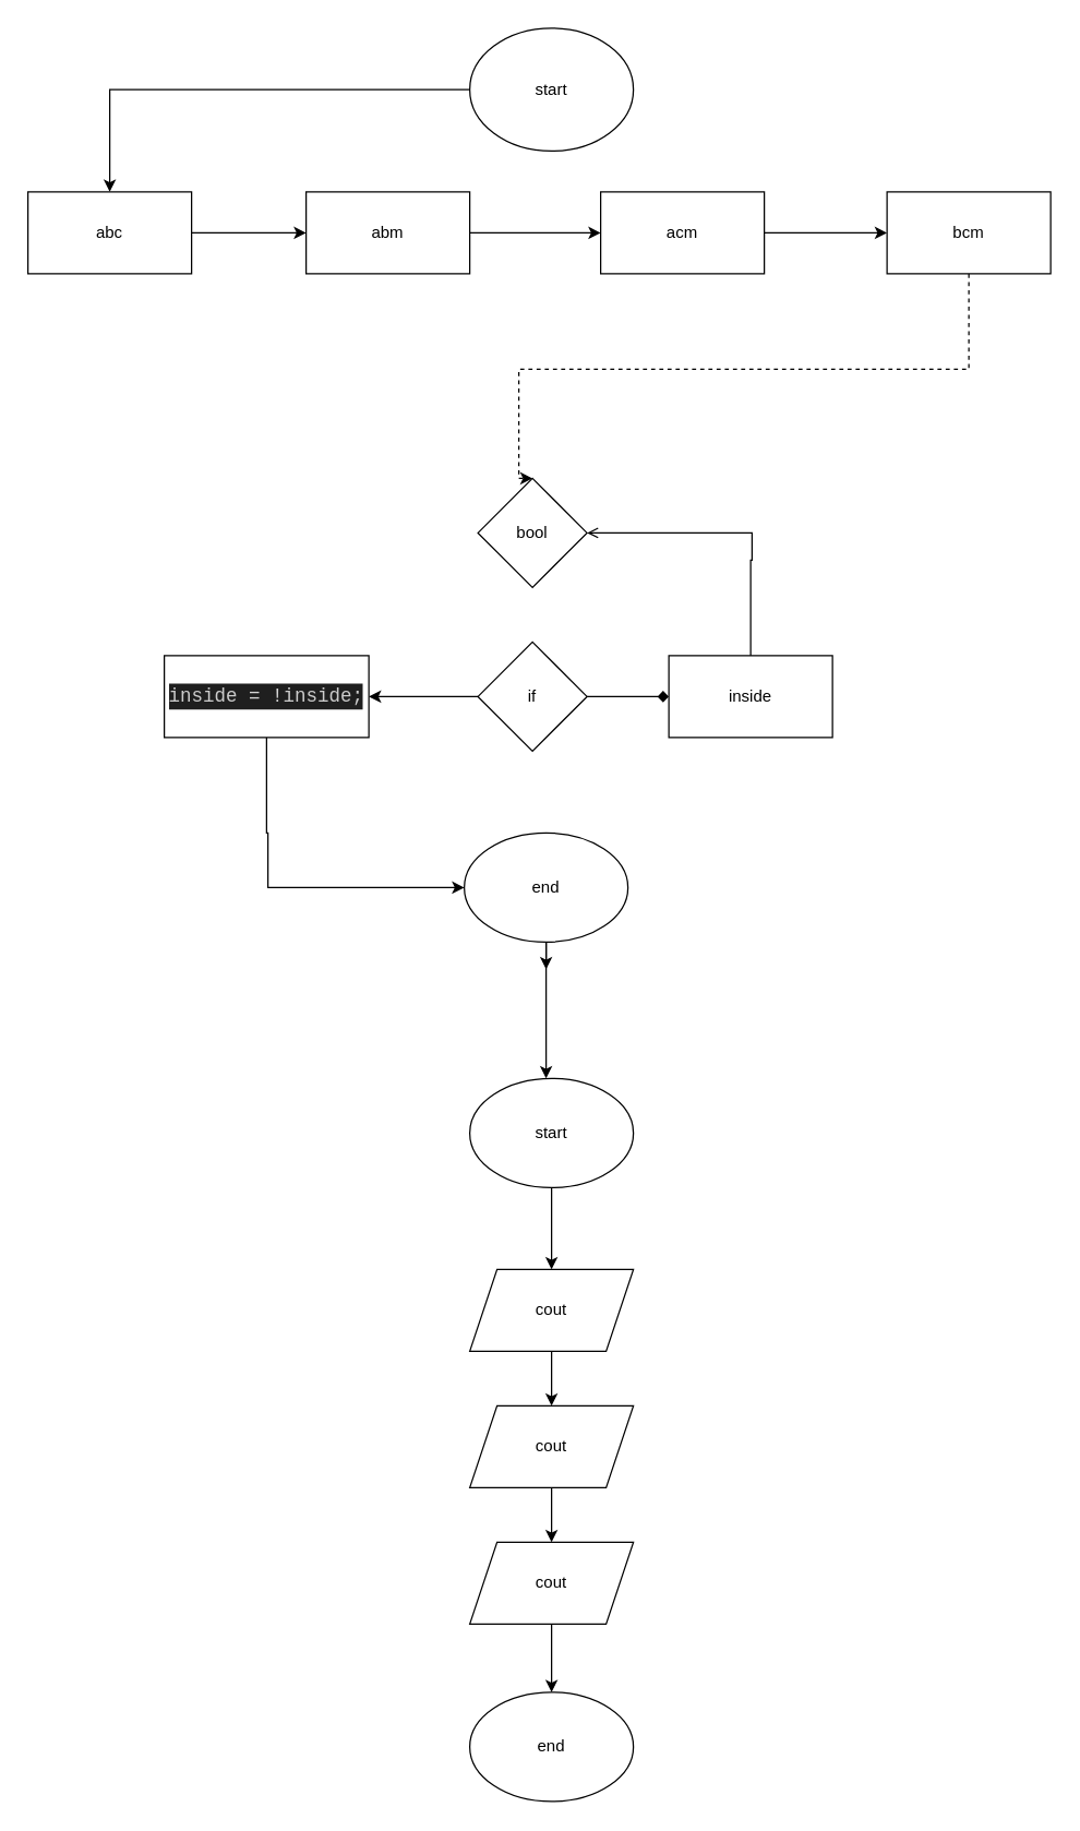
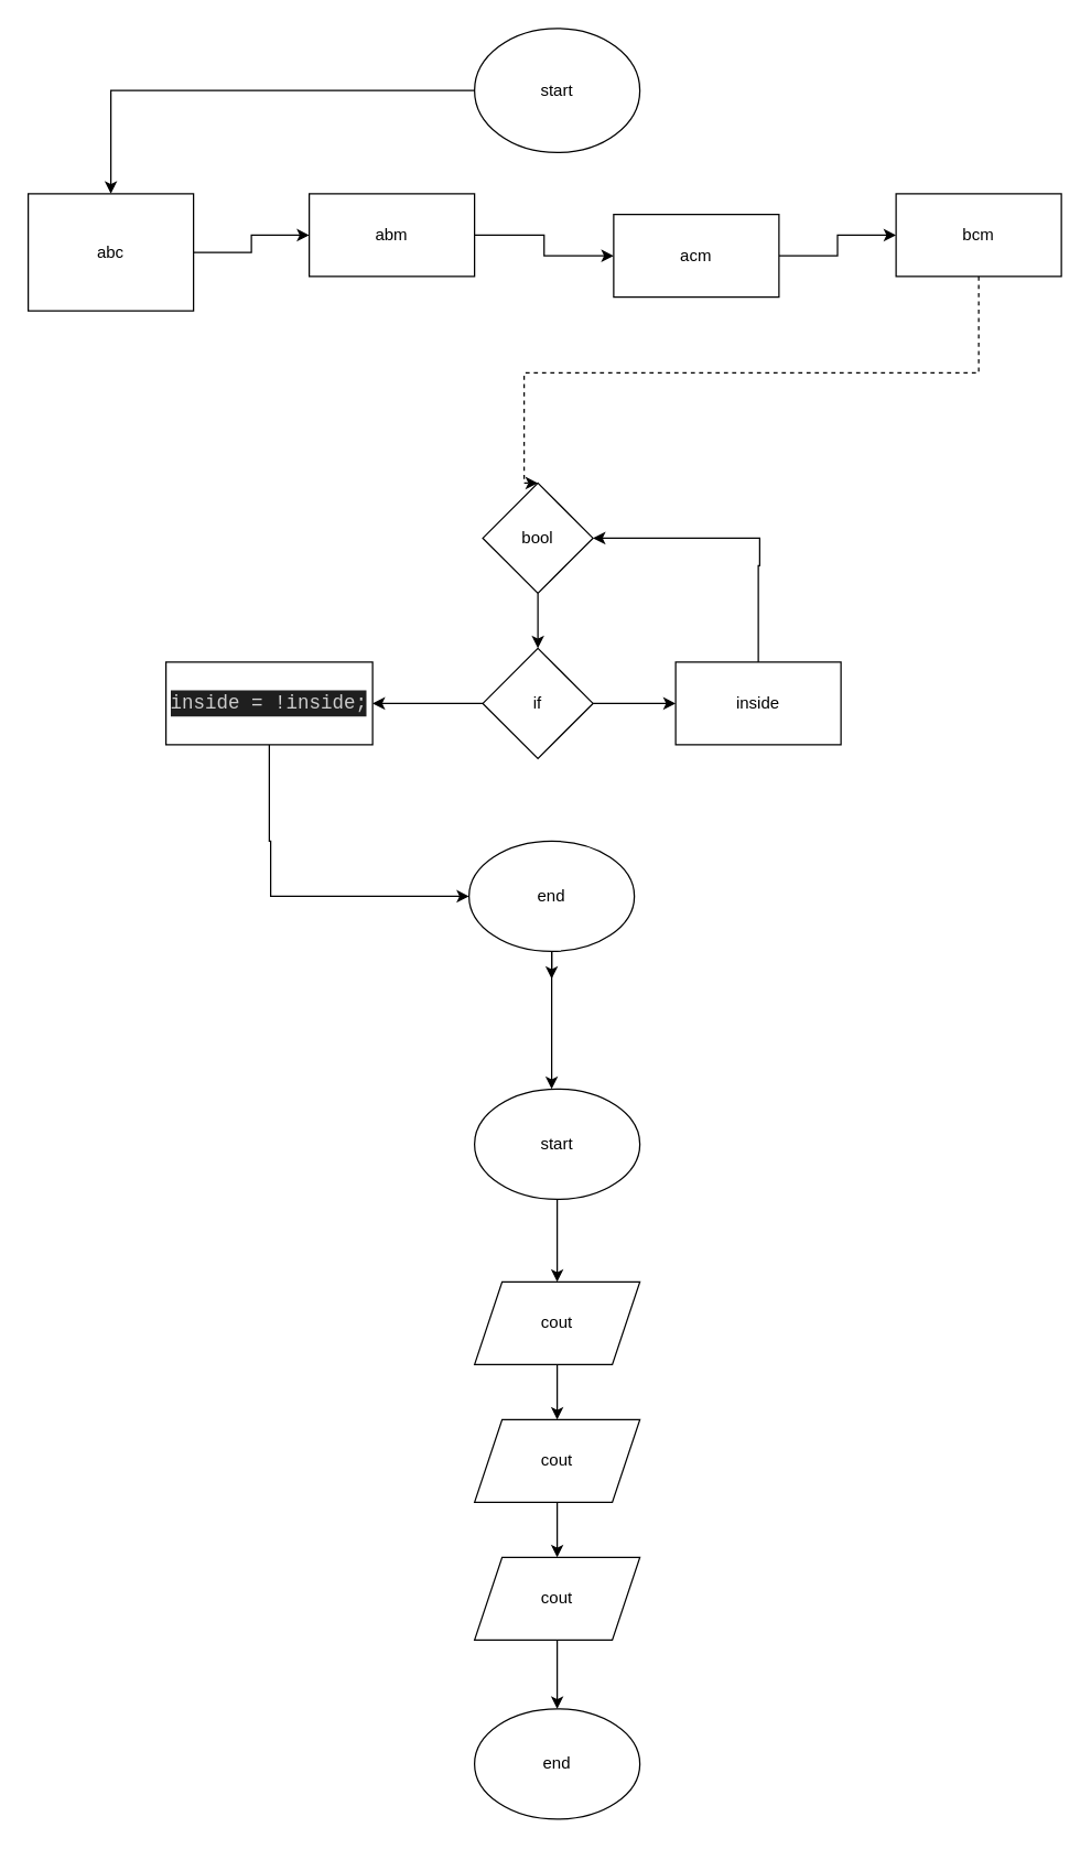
  <mxCell id="0" />
  <mxCell id="1" parent="0" />
  <mxCell id="2" style="edgeStyle=orthogonalEdgeStyle;rounded=0;orthogonalLoop=1;jettySize=auto;html=1;entryX=0.5;entryY=0;entryDx=0;entryDy=0;" edge="1" parent="1" source="3" target="5"><mxGeometry relative="1" as="geometry" /></mxCell>
  <mxCell id="3" value="start" style="ellipse;whiteSpace=wrap;html=1;" vertex="1" parent="1"><mxGeometry x="344" width="120" height="90" as="geometry" y="20" /></mxCell>
  <mxCell id="4" style="edgeStyle=orthogonalEdgeStyle;rounded=0;orthogonalLoop=1;jettySize=auto;html=1;entryX=0;entryY=0.5;entryDx=0;entryDy=0;" edge="1" parent="1" source="5" target="7"><mxGeometry relative="1" as="geometry" /></mxCell>
- <mxCell id="5" value="abc" style="rounded=0;whiteSpace=wrap;html=1;" vertex="1" parent="1"><mxGeometry x="20" y="140" width="120" height="60" as="geometry" /></mxCell>
+ <mxCell id="5" value="abc" style="rounded=0;whiteSpace=wrap;html=1;" vertex="1" parent="1"><mxGeometry x="20" y="140" width="120" height="85" as="geometry" /></mxCell>
  <mxCell id="6" style="edgeStyle=orthogonalEdgeStyle;rounded=0;orthogonalLoop=1;jettySize=auto;html=1;" edge="1" parent="1" source="7" target="9"><mxGeometry relative="1" as="geometry" /></mxCell>
  <mxCell id="7" value="abm" style="rounded=0;whiteSpace=wrap;html=1;" vertex="1" parent="1"><mxGeometry x="224" y="140" width="120" height="60" as="geometry" /></mxCell>
  <mxCell id="8" style="edgeStyle=orthogonalEdgeStyle;rounded=0;orthogonalLoop=1;jettySize=auto;html=1;" edge="1" parent="1" source="9" target="11"><mxGeometry relative="1" as="geometry" /></mxCell>
- <mxCell id="9" value="acm" style="rounded=0;whiteSpace=wrap;html=1;" vertex="1" parent="1"><mxGeometry x="440" y="140" width="120" height="60" as="geometry" /></mxCell>
+ <mxCell id="9" value="acm" style="rounded=0;whiteSpace=wrap;html=1;" vertex="1" parent="1"><mxGeometry x="445" y="155" width="120" height="60" as="geometry" /></mxCell>
  <mxCell id="10" style="edgeStyle=orthogonalEdgeStyle;rounded=0;orthogonalLoop=1;jettySize=auto;html=1;entryX=0.5;entryY=0;entryDx=0;entryDy=0;dashed=1;" edge="1" parent="1" source="11" target="13"><mxGeometry relative="1" as="geometry"><mxPoint x="510" y="280" as="targetPoint" /><Array as="points"><mxPoint x="710" y="270" /><mxPoint x="380" y="270" /><mxPoint x="380" y="350" /></Array></mxGeometry></mxCell>
  <mxCell id="11" value="bcm" style="rounded=0;whiteSpace=wrap;html=1;" vertex="1" parent="1"><mxGeometry x="650" y="140" width="120" height="60" as="geometry" /></mxCell>
+ <mxCell id="12" style="edgeStyle=orthogonalEdgeStyle;rounded=0;orthogonalLoop=1;jettySize=auto;html=1;" edge="1" parent="1" source="13" target="16"><mxGeometry relative="1" as="geometry"><mxPoint x="390" y="510" as="targetPoint" /></mxGeometry></mxCell>
  <mxCell id="13" value="bool" style="rhombus;whiteSpace=wrap;html=1;" vertex="1" parent="1"><mxGeometry x="350" y="350" width="80" height="80" as="geometry" /></mxCell>
  <mxCell id="14" style="edgeStyle=orthogonalEdgeStyle;rounded=0;orthogonalLoop=1;jettySize=auto;html=1;" edge="1" parent="1" source="16" target="18"><mxGeometry relative="1" as="geometry"><mxPoint x="390" y="640" as="targetPoint" /></mxGeometry></mxCell>
- <mxCell id="15" style="edgeStyle=orthogonalEdgeStyle;rounded=0;orthogonalLoop=1;jettySize=auto;html=1;endArrow=diamond;" edge="1" parent="1" source="16" target="20"><mxGeometry relative="1" as="geometry"><mxPoint x="550" y="510" as="targetPoint" /></mxGeometry></mxCell>
+ <mxCell id="15" style="edgeStyle=orthogonalEdgeStyle;rounded=0;orthogonalLoop=1;jettySize=auto;html=1;" edge="1" parent="1" source="16" target="20"><mxGeometry relative="1" as="geometry"><mxPoint x="550" y="510" as="targetPoint" /></mxGeometry></mxCell>
  <mxCell id="16" value="if" style="rhombus;whiteSpace=wrap;html=1;" vertex="1" parent="1"><mxGeometry x="350" y="470" width="80" height="80" as="geometry" /></mxCell>
  <mxCell id="17" style="edgeStyle=orthogonalEdgeStyle;rounded=0;orthogonalLoop=1;jettySize=auto;html=1;" edge="1" parent="1" source="18" target="23"><mxGeometry relative="1" as="geometry"><mxPoint x="400" y="650" as="targetPoint" /><Array as="points"><mxPoint x="195" y="610" /><mxPoint x="196" y="610" /></Array></mxGeometry></mxCell>
  <mxCell id="18" value="&lt;div style=&quot;color: rgb(204, 204, 204); background-color: rgb(31, 31, 31); font-family: Consolas, &amp;quot;Courier New&amp;quot;, monospace; font-size: 14px; line-height: 19px; white-space: pre;&quot;&gt;inside &lt;span style=&quot;color: #d4d4d4;&quot;&gt;=&lt;/span&gt; &lt;span style=&quot;color: #d4d4d4;&quot;&gt;!&lt;/span&gt;inside;&lt;/div&gt;" style="rounded=0;whiteSpace=wrap;html=1;" vertex="1" parent="1"><mxGeometry x="120" y="480" width="150" height="60" as="geometry" /></mxCell>
- <mxCell id="19" style="edgeStyle=orthogonalEdgeStyle;rounded=0;orthogonalLoop=1;jettySize=auto;html=1;endArrow=open;" edge="1" parent="1" source="20" target="13"><mxGeometry relative="1" as="geometry"><mxPoint x="550" y="360" as="targetPoint" /><Array as="points"><mxPoint x="550" y="410" /><mxPoint x="551" y="410" /><mxPoint x="551" y="390" /></Array></mxGeometry></mxCell>
+ <mxCell id="19" style="edgeStyle=orthogonalEdgeStyle;rounded=0;orthogonalLoop=1;jettySize=auto;html=1;" edge="1" parent="1" source="20" target="13"><mxGeometry relative="1" as="geometry"><mxPoint x="550" y="360" as="targetPoint" /><Array as="points"><mxPoint x="550" y="410" /><mxPoint x="551" y="410" /><mxPoint x="551" y="390" /></Array></mxGeometry></mxCell>
  <mxCell id="20" value="inside" style="rounded=0;whiteSpace=wrap;html=1;" vertex="1" parent="1"><mxGeometry x="490" y="480" width="120" height="60" as="geometry" /></mxCell>
  <mxCell id="21" style="edgeStyle=orthogonalEdgeStyle;rounded=0;orthogonalLoop=1;jettySize=auto;html=1;" edge="1" parent="1" source="23"><mxGeometry relative="1" as="geometry"><mxPoint x="400" y="710" as="targetPoint" /></mxGeometry></mxCell>
  <mxCell id="22" style="edgeStyle=orthogonalEdgeStyle;rounded=0;orthogonalLoop=1;jettySize=auto;html=1;" edge="1" parent="1" source="23"><mxGeometry relative="1" as="geometry"><mxPoint x="400" y="790" as="targetPoint" /></mxGeometry></mxCell>
  <mxCell id="23" value="end" style="ellipse;whiteSpace=wrap;html=1;" vertex="1" parent="1"><mxGeometry x="340" y="610" width="120" height="80" as="geometry" /></mxCell>
  <mxCell id="24" style="edgeStyle=orthogonalEdgeStyle;rounded=0;orthogonalLoop=1;jettySize=auto;html=1;" edge="1" parent="1" source="25" target="27"><mxGeometry relative="1" as="geometry"><mxPoint x="400" y="930" as="targetPoint" /></mxGeometry></mxCell>
  <mxCell id="25" value="start" style="ellipse;whiteSpace=wrap;html=1;" vertex="1" parent="1"><mxGeometry x="344" y="790" width="120" height="80" as="geometry" /></mxCell>
  <mxCell id="26" style="edgeStyle=orthogonalEdgeStyle;rounded=0;orthogonalLoop=1;jettySize=auto;html=1;" edge="1" parent="1" source="27" target="29"><mxGeometry relative="1" as="geometry"><mxPoint x="404" y="1060" as="targetPoint" /></mxGeometry></mxCell>
  <mxCell id="27" value="cout" style="shape=parallelogram;perimeter=parallelogramPerimeter;whiteSpace=wrap;html=1;fixedSize=1;" vertex="1" parent="1"><mxGeometry x="344" y="930" width="120" height="60" as="geometry" /></mxCell>
  <mxCell id="28" style="edgeStyle=orthogonalEdgeStyle;rounded=0;orthogonalLoop=1;jettySize=auto;html=1;" edge="1" parent="1" source="29" target="31"><mxGeometry relative="1" as="geometry"><mxPoint x="404" y="1160" as="targetPoint" /></mxGeometry></mxCell>
  <mxCell id="29" value="cout" style="shape=parallelogram;perimeter=parallelogramPerimeter;whiteSpace=wrap;html=1;fixedSize=1;" vertex="1" parent="1"><mxGeometry x="344" y="1030" width="120" height="60" as="geometry" /></mxCell>
  <mxCell id="30" style="edgeStyle=orthogonalEdgeStyle;rounded=0;orthogonalLoop=1;jettySize=auto;html=1;" edge="1" parent="1" source="31" target="32"><mxGeometry relative="1" as="geometry"><mxPoint x="404" y="1280" as="targetPoint" /></mxGeometry></mxCell>
  <mxCell id="31" value="cout" style="shape=parallelogram;perimeter=parallelogramPerimeter;whiteSpace=wrap;html=1;fixedSize=1;" vertex="1" parent="1"><mxGeometry x="344" y="1130" width="120" height="60" as="geometry" /></mxCell>
  <mxCell id="32" value="end" style="ellipse;whiteSpace=wrap;html=1;" vertex="1" parent="1"><mxGeometry x="344" y="1240" width="120" height="80" as="geometry" /></mxCell>
